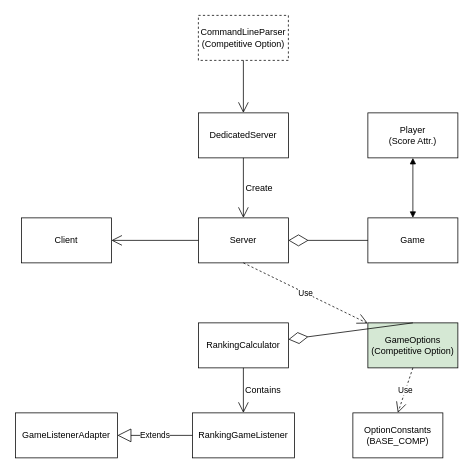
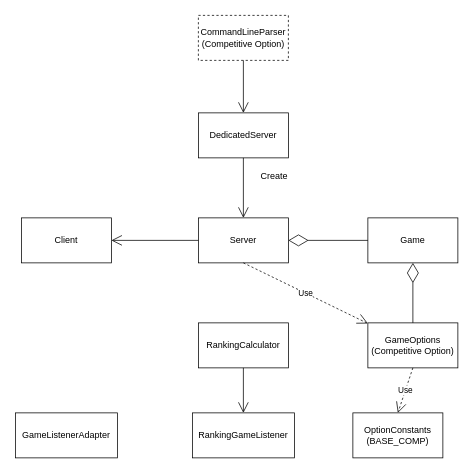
  <mxCell id="0" />
  <mxCell id="1" parent="0" />
  <mxCell id="2" value="DedicatedServer" style="rounded=0;whiteSpace=wrap;html=1;" vertex="1" parent="1"><mxGeometry x="264" y="150" width="120" height="60" as="geometry" /></mxCell>
  <mxCell id="3" value="Server" style="rounded=0;whiteSpace=wrap;html=1;" vertex="1" parent="1"><mxGeometry x="264" y="290" width="120" height="60" as="geometry" /></mxCell>
- <mxCell id="4" value="Player&lt;br&gt;(Score Attr.)" style="rounded=0;whiteSpace=wrap;html=1;" vertex="1" parent="1"><mxGeometry x="490" y="150" width="120" height="60" as="geometry" /></mxCell>
- <mxCell id="5" value="GameOptions&lt;br&gt;(Competitive Option)" style="rounded=0;whiteSpace=wrap;html=1;fillColor=#d5e8d4;" vertex="1" parent="1"><mxGeometry x="490" y="430" width="120" height="60" as="geometry" /></mxCell>
+ <mxCell id="5" value="GameOptions&lt;br&gt;(Competitive Option)" style="rounded=0;whiteSpace=wrap;html=1;" vertex="1" parent="1"><mxGeometry x="490" y="430" width="120" height="60" as="geometry" /></mxCell>
  <mxCell id="6" value="RankingCalculator" style="rounded=0;whiteSpace=wrap;html=1;" vertex="1" parent="1"><mxGeometry x="264" y="430" width="120" height="60" as="geometry" /></mxCell>
  <mxCell id="7" value="RankingGameListener" style="rounded=0;whiteSpace=wrap;html=1;" vertex="1" parent="1"><mxGeometry x="256" y="550" width="136" height="60" as="geometry" /></mxCell>
  <mxCell id="8" value="Client" style="rounded=0;whiteSpace=wrap;html=1;" vertex="1" parent="1"><mxGeometry x="28" y="290" width="120" height="60" as="geometry" /></mxCell>
  <mxCell id="9" value="" style="endArrow=open;endFill=1;endSize=12;html=1;entryX=0.5;entryY=0;entryDx=0;entryDy=0;exitX=0.5;exitY=1;exitDx=0;exitDy=0;" edge="1" parent="1" source="2" target="3"><mxGeometry width="160" relative="1" as="geometry"><mxPoint x="320" y="210" as="sourcePoint" /><mxPoint x="400" y="340" as="targetPoint" /></mxGeometry></mxCell>
- <mxCell id="10" value="Create" style="text;html=1;align=center;verticalAlign=middle;resizable=0;points=[];autosize=1;" vertex="1" parent="1"><mxGeometry x="320" y="240" width="50" height="20" as="geometry" /></mxCell>
+ <mxCell id="10" value="Create" style="text;html=1;align=center;verticalAlign=middle;resizable=0;points=[];autosize=1;" vertex="1" parent="1"><mxGeometry x="340" y="225" width="50" height="20" as="geometry" /></mxCell>
  <mxCell id="11" value="CommandLineParser&lt;br&gt;(Competitive Option)" style="rounded=0;whiteSpace=wrap;html=1;dashed=1;" vertex="1" parent="1"><mxGeometry x="264" y="20" width="120" height="60" as="geometry" /></mxCell>
  <mxCell id="12" value="" style="endArrow=open;endFill=1;endSize=12;html=1;exitX=0.5;exitY=1;exitDx=0;exitDy=0;entryX=0.5;entryY=0;entryDx=0;entryDy=0;" edge="1" parent="1" source="11" target="2"><mxGeometry width="160" relative="1" as="geometry"><mxPoint x="240" y="130" as="sourcePoint" /><mxPoint x="400" y="130" as="targetPoint" /></mxGeometry></mxCell>
  <mxCell id="13" value="Game" style="rounded=0;whiteSpace=wrap;html=1;" vertex="1" parent="1"><mxGeometry x="490" y="290" width="120" height="60" as="geometry" /></mxCell>
  <mxCell id="14" value="" style="endArrow=diamondThin;endFill=0;endSize=24;html=1;exitX=0;exitY=0.5;exitDx=0;exitDy=0;entryX=1;entryY=0.5;entryDx=0;entryDy=0;" edge="1" parent="1" source="13" target="3"><mxGeometry width="160" relative="1" as="geometry"><mxPoint x="240" y="330" as="sourcePoint" /><mxPoint x="390" y="320" as="targetPoint" /></mxGeometry></mxCell>
- <mxCell id="15" value="" style="endArrow=diamondThin;endFill=0;endSize=24;html=1;exitX=0.5;exitY=0;exitDx=0;exitDy=0;" edge="1" parent="1" source="5" target="6"><mxGeometry width="160" relative="1" as="geometry"><mxPoint x="190" y="330" as="sourcePoint" /><mxPoint x="350" y="330" as="targetPoint" /></mxGeometry></mxCell>
+ <mxCell id="15" value="" style="endArrow=diamondThin;endFill=0;endSize=24;html=1;entryX=0.5;entryY=1;entryDx=0;entryDy=0;exitX=0.5;exitY=0;exitDx=0;exitDy=0;" edge="1" parent="1" source="5" target="13"><mxGeometry width="160" relative="1" as="geometry"><mxPoint x="190" y="330" as="sourcePoint" /><mxPoint x="350" y="330" as="targetPoint" /></mxGeometry></mxCell>
  <mxCell id="16" value="OptionConstants&lt;br&gt;(BASE_COMP)" style="rounded=0;whiteSpace=wrap;html=1;" vertex="1" parent="1"><mxGeometry x="470" y="550" width="120" height="60" as="geometry" /></mxCell>
- <mxCell id="17" value="" style="endArrow=block;startArrow=block;endFill=1;startFill=1;html=1;exitX=0.5;exitY=1;exitDx=0;exitDy=0;entryX=0.5;entryY=0;entryDx=0;entryDy=0;" edge="1" parent="1" source="4" target="13"><mxGeometry width="160" relative="1" as="geometry"><mxPoint x="210" y="320" as="sourcePoint" /><mxPoint x="370" y="320" as="targetPoint" /></mxGeometry></mxCell>
  <mxCell id="18" value="GameListenerAdapter" style="rounded=0;whiteSpace=wrap;html=1;" vertex="1" parent="1"><mxGeometry x="20" y="550" width="136" height="60" as="geometry" /></mxCell>
- <mxCell id="19" value="Extends" style="endArrow=block;endSize=16;endFill=0;html=1;entryX=1;entryY=0.5;entryDx=0;entryDy=0;exitX=0;exitY=0.5;exitDx=0;exitDy=0;" edge="1" parent="1" source="7" target="18"><mxGeometry width="160" relative="1" as="geometry"><mxPoint x="210" y="510" as="sourcePoint" /><mxPoint x="420" y="420" as="targetPoint" /></mxGeometry></mxCell>
  <mxCell id="20" value="" style="endArrow=open;endFill=1;endSize=12;html=1;entryX=0.5;entryY=0;entryDx=0;entryDy=0;exitX=0.5;exitY=1;exitDx=0;exitDy=0;" edge="1" parent="1" source="6" target="7"><mxGeometry width="160" relative="1" as="geometry"><mxPoint x="260" y="420" as="sourcePoint" /><mxPoint x="420" y="420" as="targetPoint" /></mxGeometry></mxCell>
  <mxCell id="21" value="" style="endArrow=open;endFill=1;endSize=12;html=1;exitX=0;exitY=0.5;exitDx=0;exitDy=0;entryX=1;entryY=0.5;entryDx=0;entryDy=0;" edge="1" parent="1" source="3" target="8"><mxGeometry width="160" relative="1" as="geometry"><mxPoint x="260" y="320" as="sourcePoint" /><mxPoint x="420" y="320" as="targetPoint" /></mxGeometry></mxCell>
  <mxCell id="22" value="Use" style="endArrow=open;endSize=12;dashed=1;html=1;exitX=0.5;exitY=1;exitDx=0;exitDy=0;" edge="1" parent="1" source="3" target="5"><mxGeometry width="160" relative="1" as="geometry"><mxPoint x="260" y="360" as="sourcePoint" /><mxPoint x="420" y="360" as="targetPoint" /></mxGeometry></mxCell>
- <mxCell id="23" value="Contains" style="text;html=1;align=center;verticalAlign=middle;resizable=0;points=[];autosize=1;" vertex="1" parent="1"><mxGeometry x="320" y="510" width="60" height="20" as="geometry" /></mxCell>
  <mxCell id="24" value="Use" style="endArrow=open;endSize=12;dashed=1;html=1;exitX=0.5;exitY=1;exitDx=0;exitDy=0;entryX=0.5;entryY=0;entryDx=0;entryDy=0;" edge="1" parent="1" source="5" target="16"><mxGeometry width="160" relative="1" as="geometry"><mxPoint x="260" y="360" as="sourcePoint" /><mxPoint x="420" y="360" as="targetPoint" /></mxGeometry></mxCell>
